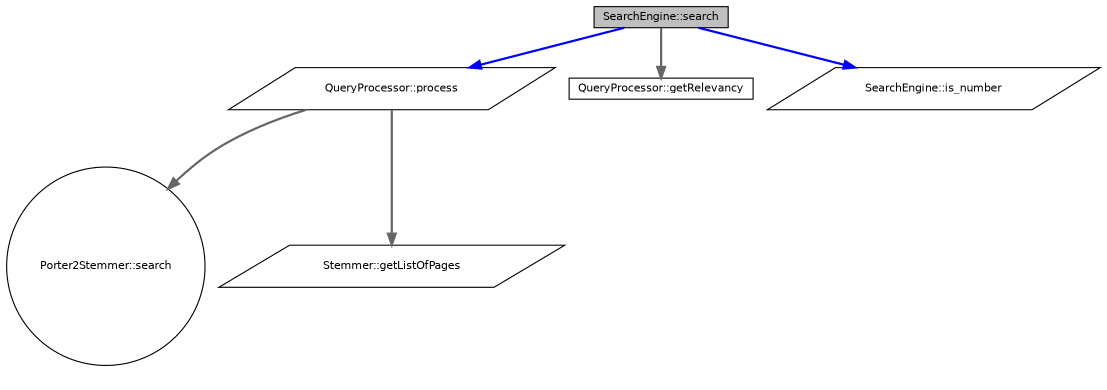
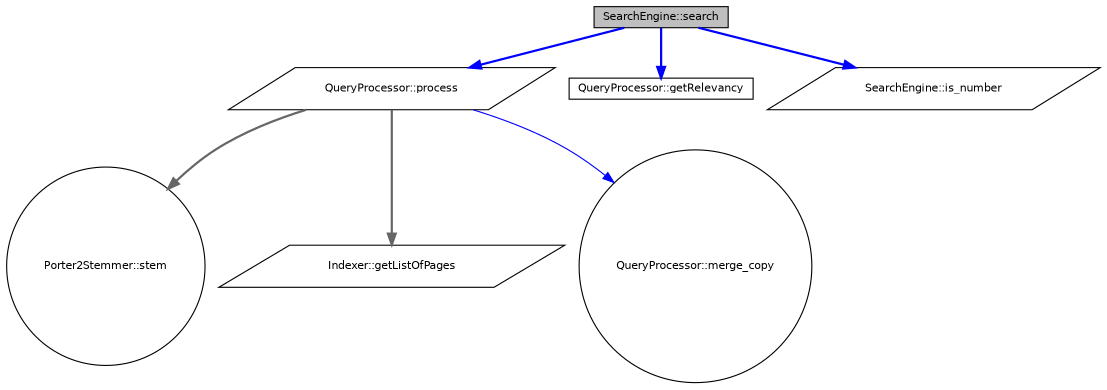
  digraph {
    rankdir=TB
    node [color=black fillcolor=white fontname=Helvetica fontsize=10 shape=parallelogram style=filled]
    edge [color=blue fontname=Helvetica fontsize=10 labelfontname=Helvetica labelfontsize=10 style=bold]
    n1 [fillcolor=grey75 fontcolor=black height=0.2 label="SearchEngine::search" shape=box width=0.4]
    n2 [height=0.2 label="QueryProcessor::process" width=0.4]
    n3 [height=0.2 label="QueryProcessor::getRelevancy" shape=box width=0.4]
    n4 [height=0.2 label="SearchEngine::is_number" width=0.4]
-   n5 [height=0.2 label="Porter2Stemmer::search" shape=circle width=0.4]
-   n6 [height=0.2 label="Stemmer::getListOfPages" width=0.4]
+   n5 [height=0.2 label="Porter2Stemmer::stem" shape=circle width=0.4]
+   n6 [height=0.2 label="Indexer::getListOfPages" width=0.4]
+   n7 [height=0.2 label="QueryProcessor::merge_copy" shape=circle width=0.4]
    n1 -> n2
-   n1 -> n3 [color=gray40]
+   n1 -> n3
    n1 -> n4
    n2 -> n5 [color=gray40]
    n2 -> n6 [color=gray40]
+   n2 -> n7 [style=solid]
  }
